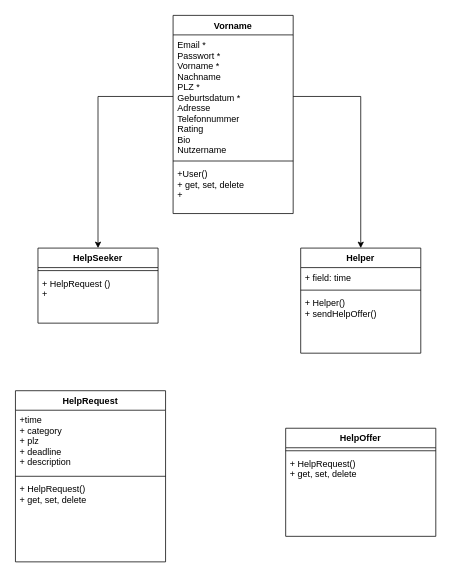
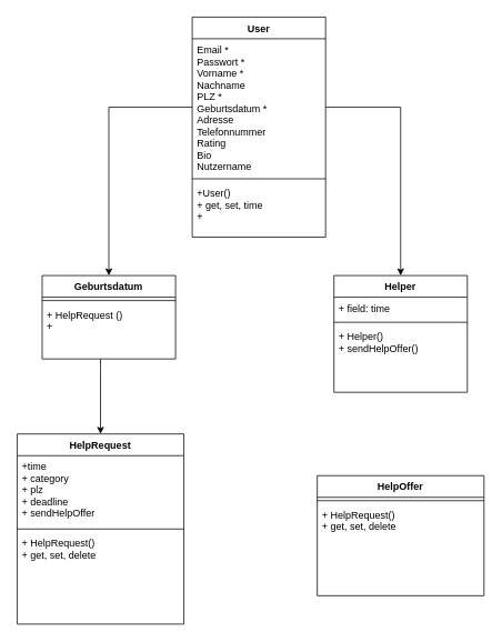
  <mxCell id="0" />
  <mxCell id="1" parent="0" />
- <mxCell id="2" value="HelpSeeker&#10;" style="swimlane;fontStyle=1;align=center;verticalAlign=top;childLayout=stackLayout;horizontal=1;startSize=26;horizontalStack=0;resizeParent=1;resizeParentMax=0;resizeLast=0;collapsible=1;marginBottom=0;" vertex="1" parent="1"><mxGeometry x="50" y="330" width="160" height="100" as="geometry" /></mxCell>
+ <mxCell id="2" value="Geburtsdatum&#10;" style="swimlane;fontStyle=1;align=center;verticalAlign=top;childLayout=stackLayout;horizontal=1;startSize=26;horizontalStack=0;resizeParent=1;resizeParentMax=0;resizeLast=0;collapsible=1;marginBottom=0;" vertex="1" parent="1"><mxGeometry x="50" y="330" width="160" height="100" as="geometry" /></mxCell>
  <mxCell id="3" value="" style="line;strokeWidth=1;fillColor=none;align=left;verticalAlign=middle;spacingTop=-1;spacingLeft=3;spacingRight=3;rotatable=0;labelPosition=right;points=[];portConstraint=eastwest;" vertex="1" parent="2"><mxGeometry y="26" width="160" height="8" as="geometry" /></mxCell>
  <mxCell id="4" value="+ HelpRequest ()&#10;+ &#10;&#10;&#10;" style="text;strokeColor=none;fillColor=none;align=left;verticalAlign=top;spacingLeft=4;spacingRight=4;overflow=hidden;rotatable=0;points=[[0,0.5],[1,0.5]];portConstraint=eastwest;" vertex="1" parent="2"><mxGeometry y="34" width="160" height="66" as="geometry" /></mxCell>
- <mxCell id="5" value="Vorname&#10;" style="swimlane;fontStyle=1;align=center;verticalAlign=top;childLayout=stackLayout;horizontal=1;startSize=26;horizontalStack=0;resizeParent=1;resizeParentMax=0;resizeLast=0;collapsible=1;marginBottom=0;" vertex="1" parent="1"><mxGeometry x="230" y="20" width="160" height="264" as="geometry" /></mxCell>
+ <mxCell id="5" value="User&#10;" style="swimlane;fontStyle=1;align=center;verticalAlign=top;childLayout=stackLayout;horizontal=1;startSize=26;horizontalStack=0;resizeParent=1;resizeParentMax=0;resizeLast=0;collapsible=1;marginBottom=0;" vertex="1" parent="1"><mxGeometry x="230" y="20" width="160" height="264" as="geometry" /></mxCell>
  <mxCell id="6" value="Email *&#10;Passwort *&#10;Vorname *&#10;Nachname&#10;PLZ *&#10;Geburtsdatum *&#10;Adresse&#10;Telefonnummer&#10;Rating&#10;Bio&#10;Nutzername&#10;&#10;&#10;&#10;" style="text;strokeColor=none;fillColor=none;align=left;verticalAlign=top;spacingLeft=4;spacingRight=4;overflow=hidden;rotatable=0;points=[[0,0.5],[1,0.5]];portConstraint=eastwest;" vertex="1" parent="5"><mxGeometry y="26" width="160" height="164" as="geometry" /></mxCell>
  <mxCell id="7" value="" style="line;strokeWidth=1;fillColor=none;align=left;verticalAlign=middle;spacingTop=-1;spacingLeft=3;spacingRight=3;rotatable=0;labelPosition=right;points=[];portConstraint=eastwest;" vertex="1" parent="5"><mxGeometry y="190" width="160" height="8" as="geometry" /></mxCell>
- <mxCell id="8" value="+User()&#10;+ get, set, delete&#10;+ &#10;&#10;" style="text;strokeColor=none;fillColor=none;align=left;verticalAlign=top;spacingLeft=4;spacingRight=4;overflow=hidden;rotatable=0;points=[[0,0.5],[1,0.5]];portConstraint=eastwest;" vertex="1" parent="5"><mxGeometry y="198" width="160" height="66" as="geometry" /></mxCell>
+ <mxCell id="8" value="+User()&#10;+ get, set, time&#10;+ &#10;&#10;" style="text;strokeColor=none;fillColor=none;align=left;verticalAlign=top;spacingLeft=4;spacingRight=4;overflow=hidden;rotatable=0;points=[[0,0.5],[1,0.5]];portConstraint=eastwest;" vertex="1" parent="5"><mxGeometry y="198" width="160" height="66" as="geometry" /></mxCell>
  <mxCell id="9" value="HelpRequest&#10;" style="swimlane;fontStyle=1;align=center;verticalAlign=top;childLayout=stackLayout;horizontal=1;startSize=26;horizontalStack=0;resizeParent=1;resizeParentMax=0;resizeLast=0;collapsible=1;marginBottom=0;" vertex="1" parent="1"><mxGeometry x="20" y="520" width="200" height="228" as="geometry" /></mxCell>
- <mxCell id="10" value="+time&#10;+ category&#10;+ plz&#10;+ deadline&#10;+ description&#10;&#10;" style="text;strokeColor=none;fillColor=none;align=left;verticalAlign=top;spacingLeft=4;spacingRight=4;overflow=hidden;rotatable=0;points=[[0,0.5],[1,0.5]];portConstraint=eastwest;" vertex="1" parent="9"><mxGeometry y="26" width="200" height="84" as="geometry" /></mxCell>
+ <mxCell id="10" value="+time&#10;+ category&#10;+ plz&#10;+ deadline&#10;+ sendHelpOffer&#10;&#10;" style="text;strokeColor=none;fillColor=none;align=left;verticalAlign=top;spacingLeft=4;spacingRight=4;overflow=hidden;rotatable=0;points=[[0,0.5],[1,0.5]];portConstraint=eastwest;" vertex="1" parent="9"><mxGeometry y="26" width="200" height="84" as="geometry" /></mxCell>
  <mxCell id="11" value="" style="line;strokeWidth=1;fillColor=none;align=left;verticalAlign=middle;spacingTop=-1;spacingLeft=3;spacingRight=3;rotatable=0;labelPosition=right;points=[];portConstraint=eastwest;" vertex="1" parent="9"><mxGeometry y="110" width="200" height="8" as="geometry" /></mxCell>
  <mxCell id="12" value="+ HelpRequest()&#10;+ get, set, delete" style="text;strokeColor=none;fillColor=none;align=left;verticalAlign=top;spacingLeft=4;spacingRight=4;overflow=hidden;rotatable=0;points=[[0,0.5],[1,0.5]];portConstraint=eastwest;" vertex="1" parent="9"><mxGeometry y="118" width="200" height="110" as="geometry" /></mxCell>
  <mxCell id="13" value="HelpOffer&#10;" style="swimlane;fontStyle=1;align=center;verticalAlign=top;childLayout=stackLayout;horizontal=1;startSize=26;horizontalStack=0;resizeParent=1;resizeParentMax=0;resizeLast=0;collapsible=1;marginBottom=0;" vertex="1" parent="1"><mxGeometry x="380" y="570" width="200" height="144" as="geometry" /></mxCell>
  <mxCell id="14" value="" style="line;strokeWidth=1;fillColor=none;align=left;verticalAlign=middle;spacingTop=-1;spacingLeft=3;spacingRight=3;rotatable=0;labelPosition=right;points=[];portConstraint=eastwest;" vertex="1" parent="13"><mxGeometry y="26" width="200" height="8" as="geometry" /></mxCell>
  <mxCell id="15" value="+ HelpRequest()&#10;+ get, set, delete" style="text;strokeColor=none;fillColor=none;align=left;verticalAlign=top;spacingLeft=4;spacingRight=4;overflow=hidden;rotatable=0;points=[[0,0.5],[1,0.5]];portConstraint=eastwest;" vertex="1" parent="13"><mxGeometry y="34" width="200" height="110" as="geometry" /></mxCell>
  <mxCell id="16" value="Helper" style="swimlane;fontStyle=1;align=center;verticalAlign=top;childLayout=stackLayout;horizontal=1;startSize=26;horizontalStack=0;resizeParent=1;resizeParentMax=0;resizeLast=0;collapsible=1;marginBottom=0;" vertex="1" parent="1"><mxGeometry x="400" y="330" width="160" height="140" as="geometry" /></mxCell>
  <mxCell id="17" value="+ field: time" style="text;strokeColor=none;fillColor=none;align=left;verticalAlign=top;spacingLeft=4;spacingRight=4;overflow=hidden;rotatable=0;points=[[0,0.5],[1,0.5]];portConstraint=eastwest;" vertex="1" parent="16"><mxGeometry y="26" width="160" height="26" as="geometry" /></mxCell>
  <mxCell id="18" value="" style="line;strokeWidth=1;fillColor=none;align=left;verticalAlign=middle;spacingTop=-1;spacingLeft=3;spacingRight=3;rotatable=0;labelPosition=right;points=[];portConstraint=eastwest;" vertex="1" parent="16"><mxGeometry y="52" width="160" height="8" as="geometry" /></mxCell>
  <mxCell id="19" value="+ Helper()&#10;+ sendHelpOffer()" style="text;strokeColor=none;fillColor=none;align=left;verticalAlign=top;spacingLeft=4;spacingRight=4;overflow=hidden;rotatable=0;points=[[0,0.5],[1,0.5]];portConstraint=eastwest;" vertex="1" parent="16"><mxGeometry y="60" width="160" height="80" as="geometry" /></mxCell>
+ <mxCell id="20" style="edgeStyle=orthogonalEdgeStyle;rounded=0;orthogonalLoop=1;jettySize=auto;html=1;" edge="1" parent="1" source="4" target="9"><mxGeometry relative="1" as="geometry"><Array as="points"><mxPoint x="120" y="440" /><mxPoint x="120" y="440" /></Array></mxGeometry></mxCell>
  <mxCell id="21" style="edgeStyle=orthogonalEdgeStyle;rounded=0;orthogonalLoop=1;jettySize=auto;html=1;" edge="1" parent="1" source="6" target="2"><mxGeometry relative="1" as="geometry" /></mxCell>
  <mxCell id="22" style="edgeStyle=orthogonalEdgeStyle;rounded=0;orthogonalLoop=1;jettySize=auto;html=1;" edge="1" parent="1" source="6" target="16"><mxGeometry relative="1" as="geometry" /></mxCell>
